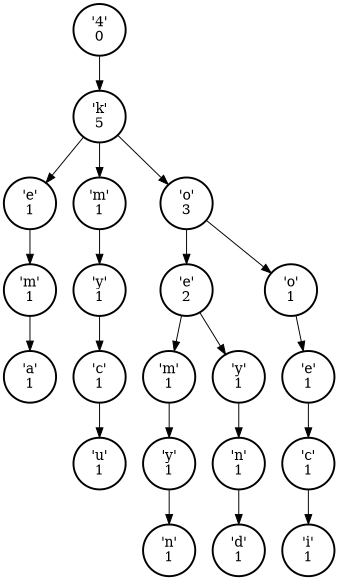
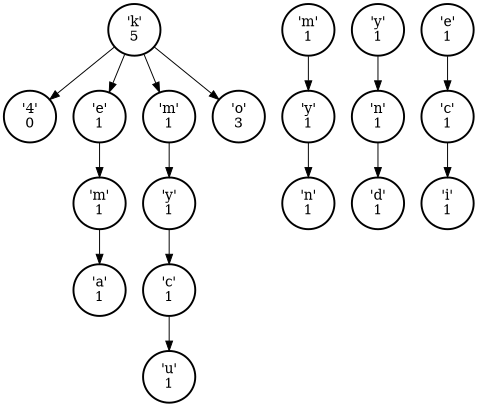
  digraph {
    node [style=bold]
    n1 [label="'4'\n0"]
    n2 [label="'k'\n5"]
    n3 [label="'e'\n1"]
    n4 [label="'m'\n1"]
    n5 [label="'o'\n3"]
    n6 [label="'m'\n1"]
    n7 [label="'y'\n1"]
-   n8 [label="'e'\n2"]
-   n9 [label="'o'\n1"]
    n10 [label="'a'\n1"]
    n11 [label="'c'\n1"]
    n12 [label="'u'\n1"]
    n13 [label="'m'\n1"]
    n14 [label="'y'\n1"]
    n15 [label="'e'\n1"]
    n16 [label="'y'\n1"]
    n17 [label="'n'\n1"]
    n18 [label="'n'\n1"]
    n19 [label="'d'\n1"]
    n20 [label="'c'\n1"]
    n21 [label="'i'\n1"]
-   n1 -> n2
+   n2 -> n1
    n2 -> n3
    n2 -> n4
    n2 -> n5
    n3 -> n6
    n4 -> n7
-   n5 -> n8
-   n5 -> n9
    n6 -> n10
    n7 -> n11
-   n8 -> n13
-   n8 -> n14
-   n9 -> n15
    n11 -> n12
    n13 -> n16
    n14 -> n17
    n15 -> n20
    n16 -> n18
    n17 -> n19
    n20 -> n21
  }
